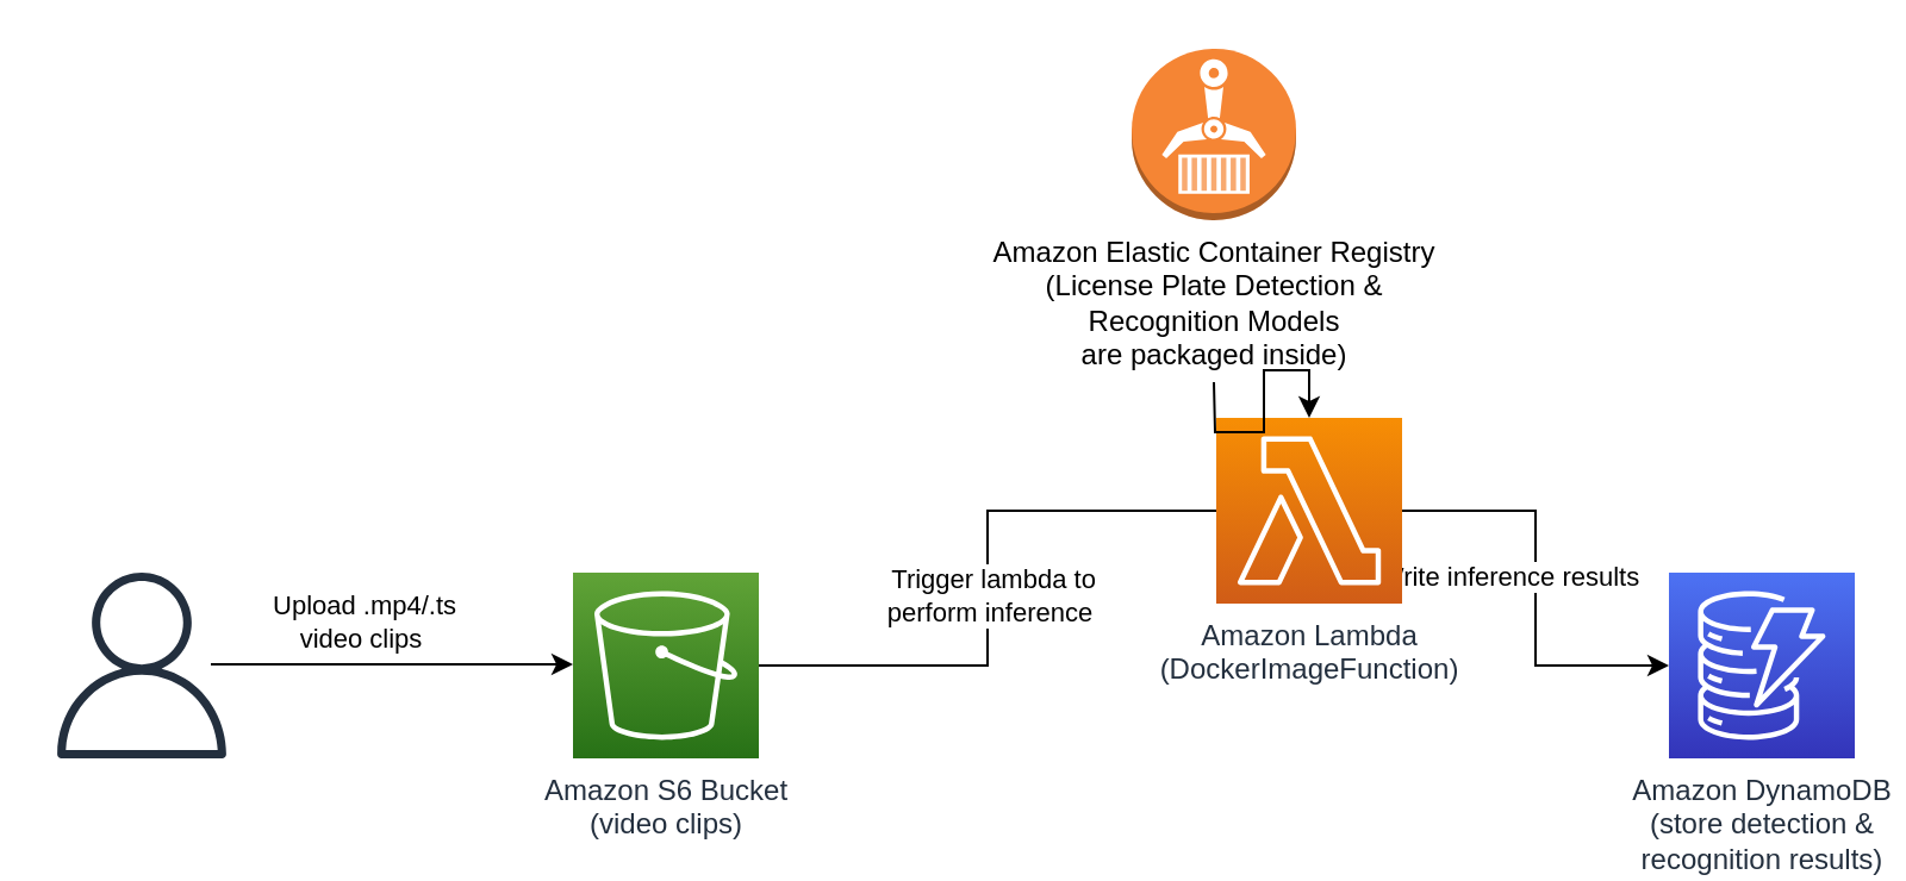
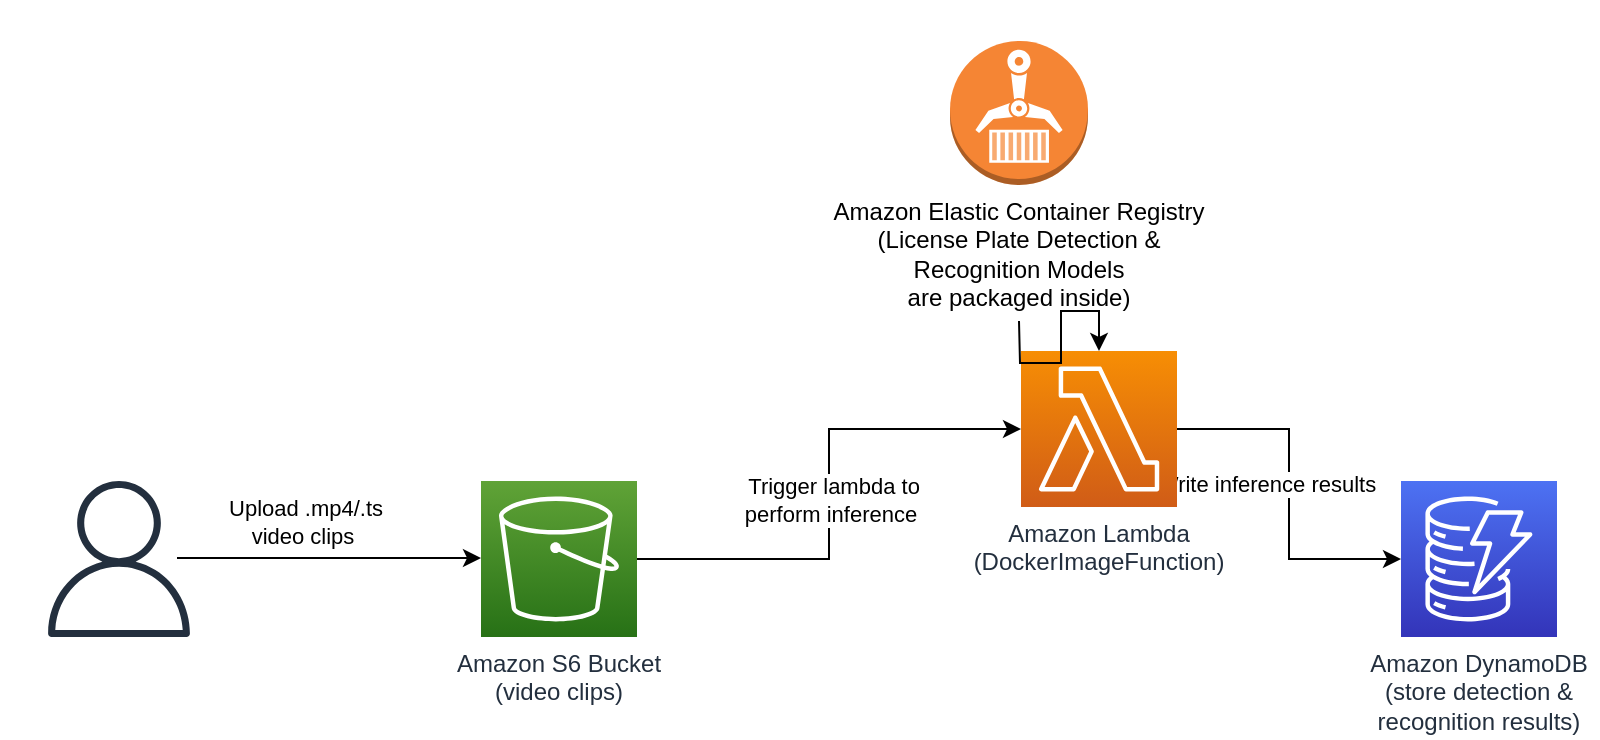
  <mxCell id="0" />
  <mxCell id="1" parent="0" />
  <mxCell id="2" value="" style="outlineConnect=0;fontColor=#232F3E;gradientColor=none;fillColor=#232F3E;strokeColor=none;dashed=0;verticalLabelPosition=bottom;verticalAlign=top;align=center;html=1;fontSize=12;fontStyle=0;aspect=fixed;pointerEvents=1;shape=mxgraph.aws4.user;" vertex="1" parent="1"><mxGeometry x="20" y="240" width="78" height="78" as="geometry" /></mxCell>
- <mxCell id="3" style="edgeStyle=orthogonalEdgeStyle;rounded=0;orthogonalLoop=1;jettySize=auto;html=1;exitX=1;exitY=0.5;exitDx=0;exitDy=0;exitPerimeter=0;endArrow=none;" edge="1" parent="1" source="5" target="8"><mxGeometry relative="1" as="geometry" /></mxCell>
+ <mxCell id="3" style="edgeStyle=orthogonalEdgeStyle;rounded=0;orthogonalLoop=1;jettySize=auto;html=1;exitX=1;exitY=0.5;exitDx=0;exitDy=0;exitPerimeter=0;" edge="1" parent="1" source="5" target="8"><mxGeometry relative="1" as="geometry" /></mxCell>
  <mxCell id="4" value="&amp;nbsp;Trigger lambda to &lt;br&gt;perform inference" style="edgeLabel;html=1;align=center;verticalAlign=middle;resizable=0;points=[];" vertex="1" connectable="0" parent="3"><mxGeometry x="-0.167" relative="1" as="geometry"><mxPoint y="-19" as="offset" /></mxGeometry></mxCell>
  <mxCell id="5" value="Amazon S6 Bucket&lt;br&gt;(video clips)" style="points=[[0,0,0],[0.25,0,0],[0.5,0,0],[0.75,0,0],[1,0,0],[0,1,0],[0.25,1,0],[0.5,1,0],[0.75,1,0],[1,1,0],[0,0.25,0],[0,0.5,0],[0,0.75,0],[1,0.25,0],[1,0.5,0],[1,0.75,0]];outlineConnect=0;fontColor=#232F3E;gradientColor=#60A337;gradientDirection=north;fillColor=#277116;strokeColor=#ffffff;dashed=0;verticalLabelPosition=bottom;verticalAlign=top;align=center;html=1;fontSize=12;fontStyle=0;aspect=fixed;shape=mxgraph.aws4.resourceIcon;resIcon=mxgraph.aws4.s3;" vertex="1" parent="1"><mxGeometry x="240" y="240" width="78" height="78" as="geometry" /></mxCell>
  <mxCell id="6" style="edgeStyle=orthogonalEdgeStyle;rounded=0;orthogonalLoop=1;jettySize=auto;html=1;exitX=1;exitY=0.5;exitDx=0;exitDy=0;exitPerimeter=0;" edge="1" parent="1" source="8" target="9"><mxGeometry relative="1" as="geometry" /></mxCell>
  <mxCell id="7" value="Write inference results" style="edgeLabel;html=1;align=center;verticalAlign=middle;resizable=0;points=[];" vertex="1" connectable="0" parent="6"><mxGeometry x="0.092" y="-1" relative="1" as="geometry"><mxPoint x="-11" y="-14" as="offset" /></mxGeometry></mxCell>
  <mxCell id="8" value="Amazon Lambda&lt;br&gt;(DockerImageFunction)" style="points=[[0,0,0],[0.25,0,0],[0.5,0,0],[0.75,0,0],[1,0,0],[0,1,0],[0.25,1,0],[0.5,1,0],[0.75,1,0],[1,1,0],[0,0.25,0],[0,0.5,0],[0,0.75,0],[1,0.25,0],[1,0.5,0],[1,0.75,0]];outlineConnect=0;fontColor=#232F3E;gradientColor=#F78E04;gradientDirection=north;fillColor=#D05C17;strokeColor=#ffffff;dashed=0;verticalLabelPosition=bottom;verticalAlign=top;align=center;html=1;fontSize=12;fontStyle=0;aspect=fixed;shape=mxgraph.aws4.resourceIcon;resIcon=mxgraph.aws4.lambda;" vertex="1" parent="1"><mxGeometry x="510" y="175" width="78" height="78" as="geometry" /></mxCell>
  <mxCell id="9" value="Amazon DynamoDB&lt;br&gt;(store detection &amp;amp; &lt;br&gt;recognition results)" style="points=[[0,0,0],[0.25,0,0],[0.5,0,0],[0.75,0,0],[1,0,0],[0,1,0],[0.25,1,0],[0.5,1,0],[0.75,1,0],[1,1,0],[0,0.25,0],[0,0.5,0],[0,0.75,0],[1,0.25,0],[1,0.5,0],[1,0.75,0]];outlineConnect=0;fontColor=#232F3E;gradientColor=#4D72F3;gradientDirection=north;fillColor=#3334B9;strokeColor=#ffffff;dashed=0;verticalLabelPosition=bottom;verticalAlign=top;align=center;html=1;fontSize=12;fontStyle=0;aspect=fixed;shape=mxgraph.aws4.resourceIcon;resIcon=mxgraph.aws4.dynamodb;" vertex="1" parent="1"><mxGeometry x="700" y="240" width="78" height="78" as="geometry" /></mxCell>
  <mxCell id="10" style="edgeStyle=orthogonalEdgeStyle;rounded=0;orthogonalLoop=1;jettySize=auto;html=1;" edge="1" parent="1" target="8"><mxGeometry relative="1" as="geometry"><mxPoint x="509" y="160" as="sourcePoint" /></mxGeometry></mxCell>
  <mxCell id="11" value="Amazon Elastic Container Registry&lt;br&gt;(License Plate Detection &amp;amp; &lt;br&gt;Recognition Models &lt;br&gt;are packaged inside)" style="outlineConnect=0;dashed=0;verticalLabelPosition=bottom;verticalAlign=top;align=center;html=1;shape=mxgraph.aws3.ecr;fillColor=#F58534;gradientColor=none;" vertex="1" parent="1"><mxGeometry x="474.5" y="20" width="69" height="72" as="geometry" /></mxCell>
  <mxCell id="12" style="edgeStyle=orthogonalEdgeStyle;rounded=0;orthogonalLoop=1;jettySize=auto;html=1;exitX=1;exitY=0.5;exitDx=0;exitDy=0;exitPerimeter=0;" edge="1" parent="1"><mxGeometry relative="1" as="geometry"><mxPoint x="88" y="278.5" as="sourcePoint" /><mxPoint x="240" y="278.5" as="targetPoint" /></mxGeometry></mxCell>
  <mxCell id="13" value="&amp;nbsp;Upload .mp4/.ts &lt;br&gt;video clips" style="edgeLabel;html=1;align=center;verticalAlign=middle;resizable=0;points=[];" vertex="1" connectable="0" parent="12"><mxGeometry x="-0.382" y="3" relative="1" as="geometry"><mxPoint x="15" y="-15" as="offset" /></mxGeometry></mxCell>
